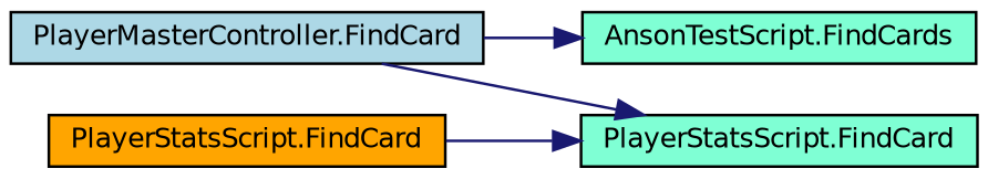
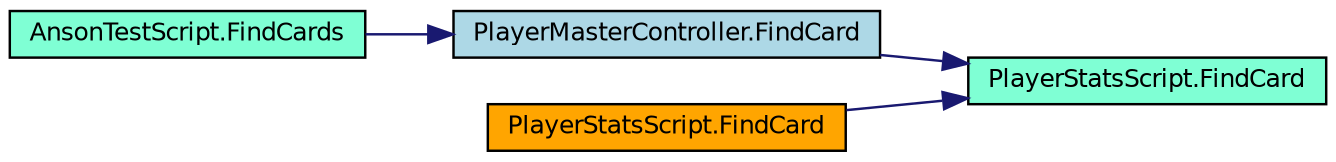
  digraph {
    rankdir=RL
    node [color=black fillcolor=aquamarine fontname=Helvetica fontsize=10 shape=record style=filled]
    edge [color=midnightblue dir=back fontname=Helvetica fontsize=10 labelfontname=Helvetica labelfontsize=10 style=solid]
    n1 [fontcolor=black height=0.2 label="PlayerStatsScript.FindCard" width=0.4]
    n2 [fillcolor=lightblue height=0.2 label="PlayerMasterController.FindCard" width=0.4]
    n3 [fillcolor=orange height=0.2 label="PlayerStatsScript.FindCard" width=0.4]
    n4 [height=0.2 label="AnsonTestScript.FindCards" width=0.4]
    n1 -> n2
    n1 -> n3
-   n4 -> n2
+   n2 -> n4
  }
